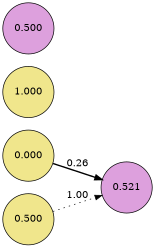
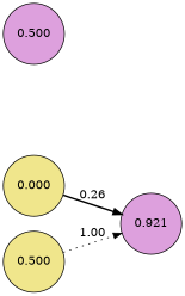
  digraph {
    rankdir=LR
    node [fillcolor=khaki shape=circle style=filled]
    n1 [label=0.000]
-   n2 [fillcolor=plum label=0.521]
-   n3 [label=1.000]
+   n2 [fillcolor=plum label=0.921]
    n4 [fillcolor=plum label=0.500]
    n5 [label=0.500]
    n1 -> n2 [label=0.26 style=bold]
    n5 -> n2 [label=1.00 style=dotted]
  }
